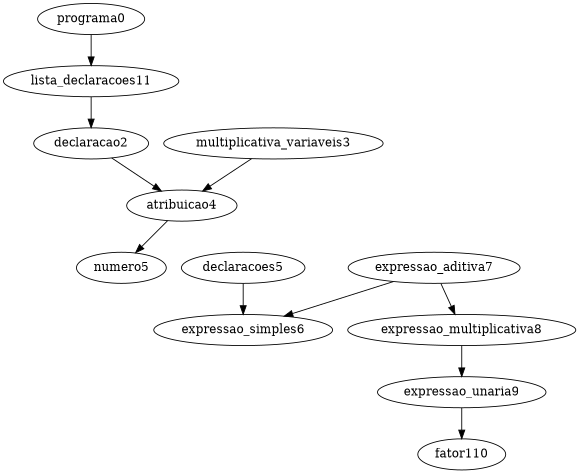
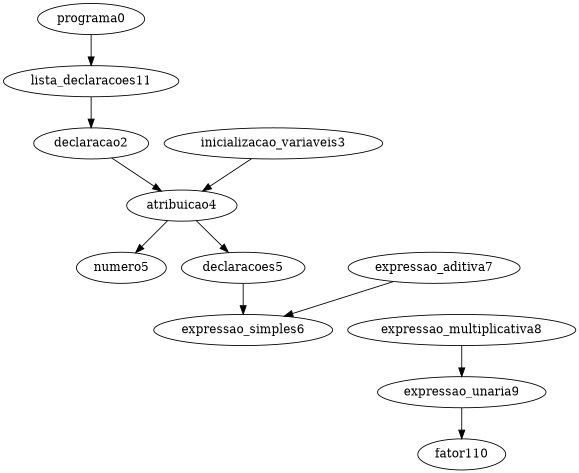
  digraph {
    programa0
    lista_declaracoes11
    declaracao2
    atribuicao4
-   inicializacao_variaveis3 [label=multiplicativa_variaveis3]
+   inicializacao_variaveis3
    n6 [label=numero5]
    n7 [label=declaracoes5]
    expressao_simples6
    expressao_aditiva7
    expressao_multiplicativa8
    expressao_unaria9
    fator110
    programa0 -> lista_declaracoes11
    lista_declaracoes11 -> declaracao2
    declaracao2 -> atribuicao4
    atribuicao4 -> n6
+   atribuicao4 -> n7
    inicializacao_variaveis3 -> atribuicao4
    n7 -> expressao_simples6
    expressao_aditiva7 -> expressao_simples6
-   expressao_aditiva7 -> expressao_multiplicativa8
    expressao_multiplicativa8 -> expressao_unaria9
    expressao_unaria9 -> fator110
  }
